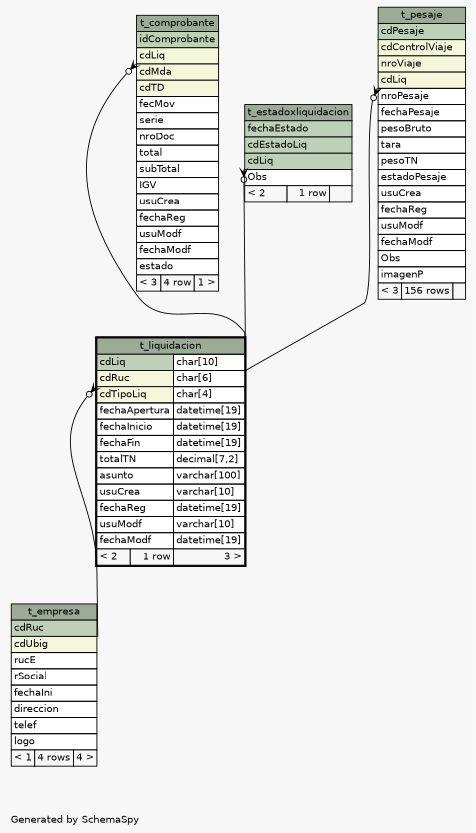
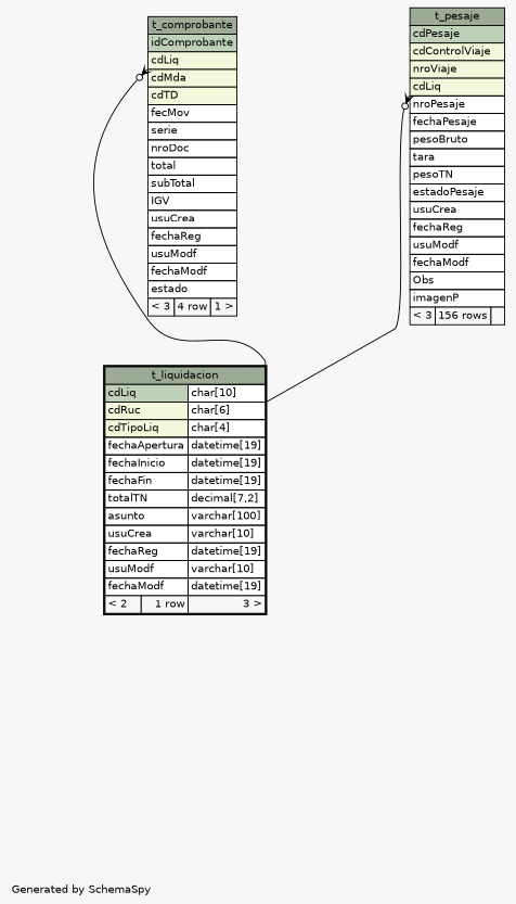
  digraph {
    bgcolor="#f7f7f7"
    fontname=Helvetica
    fontsize=11
    label="\nGenerated by SchemaSpy"
    labeljust=l
    nodesep=0.18
    rankdir=TB
    ranksep=0.46
    node [fontname=Helvetica fontsize=11 shape=plaintext]
    edge [arrowhead=none arrowsize=0.8 arrowtail=crowodot dir=back headport="cdLiq.type:se" tailport="cdLiq:sw"]
    n1 [label=<     <TABLE BORDER="0" CELLBORDER="1" CELLSPACING="0" BGCOLOR="#ffffff">       <TR><TD COLSPAN="3" BGCOLOR="#9bab96" ALIGN="CENTER">t_comprobante</TD></TR>       <TR><TD PORT="idComprobante" COLSPAN="3" BGCOLOR="#bed1b8" ALIGN="LEFT">idComprobante</TD></TR>       <TR><TD PORT="cdLiq" COLSPAN="3" BGCOLOR="#f4f7da" ALIGN="LEFT">cdLiq</TD></TR>       <TR><TD PORT="cdMda" COLSPAN="3" BGCOLOR="#f4f7da" ALIGN="LEFT">cdMda</TD></TR>       <TR><TD PORT="cdTD" COLSPAN="3" BGCOLOR="#f4f7da" ALIGN="LEFT">cdTD</TD></TR>       <TR><TD PORT="fecMov" COLSPAN="3" ALIGN="LEFT">fecMov</TD></TR>       <TR><TD PORT="serie" COLSPAN="3" ALIGN="LEFT">serie</TD></TR>       <TR><TD PORT="nroDoc" COLSPAN="3" ALIGN="LEFT">nroDoc</TD></TR>       <TR><TD PORT="total" COLSPAN="3" ALIGN="LEFT">total</TD></TR>       <TR><TD PORT="subTotal" COLSPAN="3" ALIGN="LEFT">subTotal</TD></TR>       <TR><TD PORT="IGV" COLSPAN="3" ALIGN="LEFT">IGV</TD></TR>       <TR><TD PORT="usuCrea" COLSPAN="3" ALIGN="LEFT">usuCrea</TD></TR>       <TR><TD PORT="fechaReg" COLSPAN="3" ALIGN="LEFT">fechaReg</TD></TR>       <TR><TD PORT="usuModf" COLSPAN="3" ALIGN="LEFT">usuModf</TD></TR>       <TR><TD PORT="fechaModf" COLSPAN="3" ALIGN="LEFT">fechaModf</TD></TR>       <TR><TD PORT="estado" COLSPAN="3" ALIGN="LEFT">estado</TD></TR>       <TR><TD ALIGN="LEFT" BGCOLOR="#f7f7f7">&lt; 3</TD><TD ALIGN="RIGHT" BGCOLOR="#f7f7f7">4 row</TD><TD ALIGN="RIGHT" BGCOLOR="#f7f7f7">1 &gt;</TD></TR>     </TABLE>>]
    n2 [label=<     <TABLE BORDER="2" CELLBORDER="1" CELLSPACING="0" BGCOLOR="#ffffff">       <TR><TD COLSPAN="3" BGCOLOR="#9bab96" ALIGN="CENTER">t_liquidacion</TD></TR>       <TR><TD PORT="cdLiq" COLSPAN="2" BGCOLOR="#bed1b8" ALIGN="LEFT">cdLiq</TD><TD PORT="cdLiq.type" ALIGN="LEFT">char[10]</TD></TR>       <TR><TD PORT="cdRuc" COLSPAN="2" BGCOLOR="#f4f7da" ALIGN="LEFT">cdRuc</TD><TD PORT="cdRuc.type" ALIGN="LEFT">char[6]</TD></TR>       <TR><TD PORT="cdTipoLiq" COLSPAN="2" BGCOLOR="#f4f7da" ALIGN="LEFT">cdTipoLiq</TD><TD PORT="cdTipoLiq.type" ALIGN="LEFT">char[4]</TD></TR>       <TR><TD PORT="fechaApertura" COLSPAN="2" ALIGN="LEFT">fechaApertura</TD><TD PORT="fechaApertura.type" ALIGN="LEFT">datetime[19]</TD></TR>       <TR><TD PORT="fechaInicio" COLSPAN="2" ALIGN="LEFT">fechaInicio</TD><TD PORT="fechaInicio.type" ALIGN="LEFT">datetime[19]</TD></TR>       <TR><TD PORT="fechaFin" COLSPAN="2" ALIGN="LEFT">fechaFin</TD><TD PORT="fechaFin.type" ALIGN="LEFT">datetime[19]</TD></TR>       <TR><TD PORT="totalTN" COLSPAN="2" ALIGN="LEFT">totalTN</TD><TD PORT="totalTN.type" ALIGN="LEFT">decimal[7,2]</TD></TR>       <TR><TD PORT="asunto" COLSPAN="2" ALIGN="LEFT">asunto</TD><TD PORT="asunto.type" ALIGN="LEFT">varchar[100]</TD></TR>       <TR><TD PORT="usuCrea" COLSPAN="2" ALIGN="LEFT">usuCrea</TD><TD PORT="usuCrea.type" ALIGN="LEFT">varchar[10]</TD></TR>       <TR><TD PORT="fechaReg" COLSPAN="2" ALIGN="LEFT">fechaReg</TD><TD PORT="fechaReg.type" ALIGN="LEFT">datetime[19]</TD></TR>       <TR><TD PORT="usuModf" COLSPAN="2" ALIGN="LEFT">usuModf</TD><TD PORT="usuModf.type" ALIGN="LEFT">varchar[10]</TD></TR>       <TR><TD PORT="fechaModf" COLSPAN="2" ALIGN="LEFT">fechaModf</TD><TD PORT="fechaModf.type" ALIGN="LEFT">datetime[19]</TD></TR>       <TR><TD ALIGN="LEFT" BGCOLOR="#f7f7f7">&lt; 2</TD><TD ALIGN="RIGHT" BGCOLOR="#f7f7f7">1 row</TD><TD ALIGN="RIGHT" BGCOLOR="#f7f7f7">3 &gt;</TD></TR>     </TABLE>>]
-   n3 [label=<     <TABLE BORDER="0" CELLBORDER="1" CELLSPACING="0" BGCOLOR="#ffffff">       <TR><TD COLSPAN="3" BGCOLOR="#9bab96" ALIGN="CENTER">t_empresa</TD></TR>       <TR><TD PORT="cdRuc" COLSPAN="3" BGCOLOR="#bed1b8" ALIGN="LEFT">cdRuc</TD></TR>       <TR><TD PORT="cdUbig" COLSPAN="3" BGCOLOR="#f4f7da" ALIGN="LEFT">cdUbig</TD></TR>       <TR><TD PORT="rucE" COLSPAN="3" ALIGN="LEFT">rucE</TD></TR>       <TR><TD PORT="rSocial" COLSPAN="3" ALIGN="LEFT">rSocial</TD></TR>       <TR><TD PORT="fechaIni" COLSPAN="3" ALIGN="LEFT">fechaIni</TD></TR>       <TR><TD PORT="direccion" COLSPAN="3" ALIGN="LEFT">direccion</TD></TR>       <TR><TD PORT="telef" COLSPAN="3" ALIGN="LEFT">telef</TD></TR>       <TR><TD PORT="logo" COLSPAN="3" ALIGN="LEFT">logo</TD></TR>       <TR><TD ALIGN="LEFT" BGCOLOR="#f7f7f7">&lt; 1</TD><TD ALIGN="RIGHT" BGCOLOR="#f7f7f7">4 rows</TD><TD ALIGN="RIGHT" BGCOLOR="#f7f7f7">4 &gt;</TD></TR>     </TABLE>>]
-   n4 [label=<     <TABLE BORDER="0" CELLBORDER="1" CELLSPACING="0" BGCOLOR="#ffffff">       <TR><TD COLSPAN="3" BGCOLOR="#9bab96" ALIGN="CENTER">t_estadoxliquidacion</TD></TR>       <TR><TD PORT="fechaEstado" COLSPAN="3" BGCOLOR="#bed1b8" ALIGN="LEFT">fechaEstado</TD></TR>       <TR><TD PORT="cdEstadoLiq" COLSPAN="3" BGCOLOR="#bed1b8" ALIGN="LEFT">cdEstadoLiq</TD></TR>       <TR><TD PORT="cdLiq" COLSPAN="3" BGCOLOR="#bed1b8" ALIGN="LEFT">cdLiq</TD></TR>       <TR><TD PORT="Obs" COLSPAN="3" ALIGN="LEFT">Obs</TD></TR>       <TR><TD ALIGN="LEFT" BGCOLOR="#f7f7f7">&lt; 2</TD><TD ALIGN="RIGHT" BGCOLOR="#f7f7f7">1 row</TD><TD ALIGN="RIGHT" BGCOLOR="#f7f7f7">  </TD></TR>     </TABLE>>]
    n5 [label=<     <TABLE BORDER="0" CELLBORDER="1" CELLSPACING="0" BGCOLOR="#ffffff">       <TR><TD COLSPAN="3" BGCOLOR="#9bab96" ALIGN="CENTER">t_pesaje</TD></TR>       <TR><TD PORT="cdPesaje" COLSPAN="3" BGCOLOR="#bed1b8" ALIGN="LEFT">cdPesaje</TD></TR>       <TR><TD PORT="cdControlViaje" COLSPAN="3" BGCOLOR="#f4f7da" ALIGN="LEFT">cdControlViaje</TD></TR>       <TR><TD PORT="nroViaje" COLSPAN="3" BGCOLOR="#f4f7da" ALIGN="LEFT">nroViaje</TD></TR>       <TR><TD PORT="cdLiq" COLSPAN="3" BGCOLOR="#f4f7da" ALIGN="LEFT">cdLiq</TD></TR>       <TR><TD PORT="nroPesaje" COLSPAN="3" ALIGN="LEFT">nroPesaje</TD></TR>       <TR><TD PORT="fechaPesaje" COLSPAN="3" ALIGN="LEFT">fechaPesaje</TD></TR>       <TR><TD PORT="pesoBruto" COLSPAN="3" ALIGN="LEFT">pesoBruto</TD></TR>       <TR><TD PORT="tara" COLSPAN="3" ALIGN="LEFT">tara</TD></TR>       <TR><TD PORT="pesoTN" COLSPAN="3" ALIGN="LEFT">pesoTN</TD></TR>       <TR><TD PORT="estadoPesaje" COLSPAN="3" ALIGN="LEFT">estadoPesaje</TD></TR>       <TR><TD PORT="usuCrea" COLSPAN="3" ALIGN="LEFT">usuCrea</TD></TR>       <TR><TD PORT="fechaReg" COLSPAN="3" ALIGN="LEFT">fechaReg</TD></TR>       <TR><TD PORT="usuModf" COLSPAN="3" ALIGN="LEFT">usuModf</TD></TR>       <TR><TD PORT="fechaModf" COLSPAN="3" ALIGN="LEFT">fechaModf</TD></TR>       <TR><TD PORT="Obs" COLSPAN="3" ALIGN="LEFT">Obs</TD></TR>       <TR><TD PORT="imagenP" COLSPAN="3" ALIGN="LEFT">imagenP</TD></TR>       <TR><TD ALIGN="LEFT" BGCOLOR="#f7f7f7">&lt; 3</TD><TD ALIGN="RIGHT" BGCOLOR="#f7f7f7">156 rows</TD><TD ALIGN="RIGHT" BGCOLOR="#f7f7f7">  </TD></TR>     </TABLE>>]
    n1 -> n2
-   n2 -> n3 [headport="cdRuc:se" tailport="cdRuc:sw"]
-   n4 -> n2
    n5 -> n2
  }
